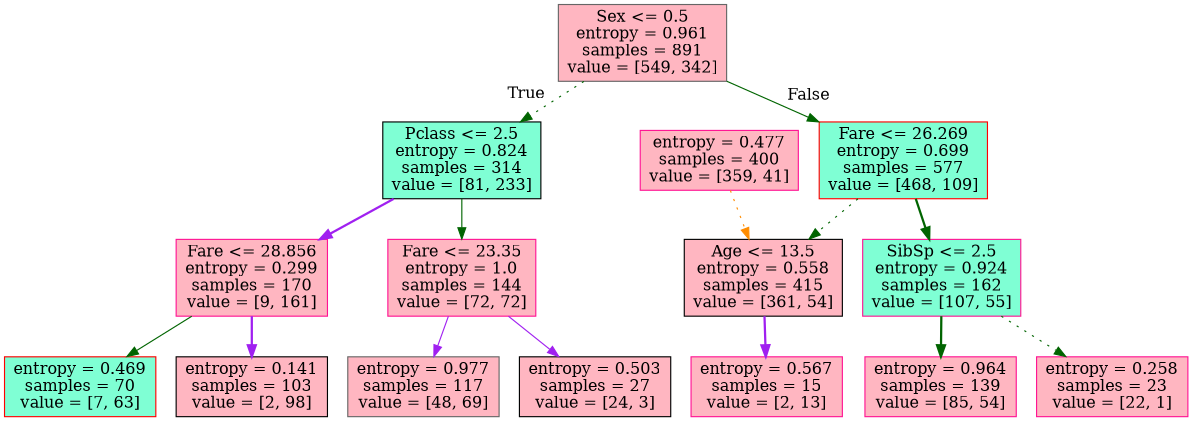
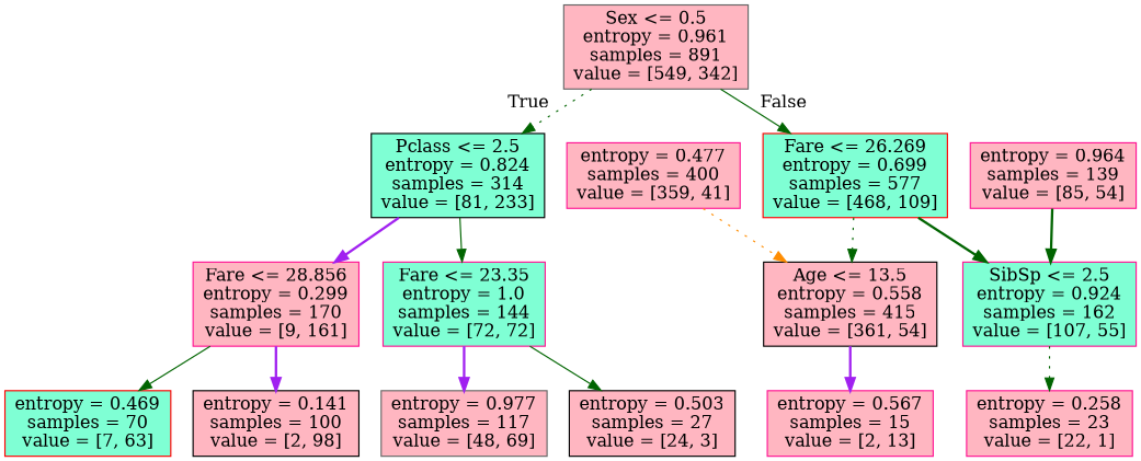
  digraph {
    node [color=deeppink fillcolor=lightpink shape=box style=filled]
    edge [color=darkgreen style=bold]
    n1 [color=gray40 label="Sex <= 0.5\nentropy = 0.961\nsamples = 891\nvalue = [549, 342]"]
    n2 [color=black fillcolor=aquamarine label="Pclass <= 2.5\nentropy = 0.824\nsamples = 314\nvalue = [81, 233]"]
    n3 [color=red fillcolor=aquamarine label="Fare <= 26.269\nentropy = 0.699\nsamples = 577\nvalue = [468, 109]"]
    n4 [label="Fare <= 28.856\nentropy = 0.299\nsamples = 170\nvalue = [9, 161]"]
-   n5 [label="Fare <= 23.35\nentropy = 1.0\nsamples = 144\nvalue = [72, 72]"]
+   n5 [fillcolor=aquamarine label="Fare <= 23.35\nentropy = 1.0\nsamples = 144\nvalue = [72, 72]"]
    n6 [color=black label="Age <= 13.5\nentropy = 0.558\nsamples = 415\nvalue = [361, 54]"]
    n7 [fillcolor=aquamarine label="SibSp <= 2.5\nentropy = 0.924\nsamples = 162\nvalue = [107, 55]"]
    n8 [color=red fillcolor=aquamarine label="entropy = 0.469\nsamples = 70\nvalue = [7, 63]"]
-   n9 [color=black label="entropy = 0.141\nsamples = 103\nvalue = [2, 98]"]
+   n9 [color=black label="entropy = 0.141\nsamples = 100\nvalue = [2, 98]"]
    n10 [color=gray40 label="entropy = 0.977\nsamples = 117\nvalue = [48, 69]"]
    n11 [color=black label="entropy = 0.503\nsamples = 27\nvalue = [24, 3]"]
    n12 [label="entropy = 0.567\nsamples = 15\nvalue = [2, 13]"]
    n13 [label="entropy = 0.964\nsamples = 139\nvalue = [85, 54]"]
    n14 [label="entropy = 0.258\nsamples = 23\nvalue = [22, 1]"]
    n15 [label="entropy = 0.477\nsamples = 400\nvalue = [359, 41]"]
    n1 -> n2 [headlabel=True labelangle=45 labeldistance=2.5 style=dotted]
    n1 -> n3 [headlabel=False labelangle=-45 labeldistance=2.5 style=solid]
    n2 -> n4 [color=purple]
    n2 -> n5 [style=solid]
    n3 -> n6 [style=dotted]
    n3 -> n7
    n4 -> n8 [style=solid]
    n4 -> n9 [color=purple]
-   n5 -> n10 [color=purple style=solid]
-   n5 -> n11 [color=purple style=solid]
+   n5 -> n10 [color=purple]
+   n5 -> n11 [style=solid]
    n6 -> n12 [color=purple]
-   n7 -> n13
+   n13 -> n7
    n7 -> n14 [style=dotted]
    n15 -> n6 [color=darkorange style=dotted]
  }
